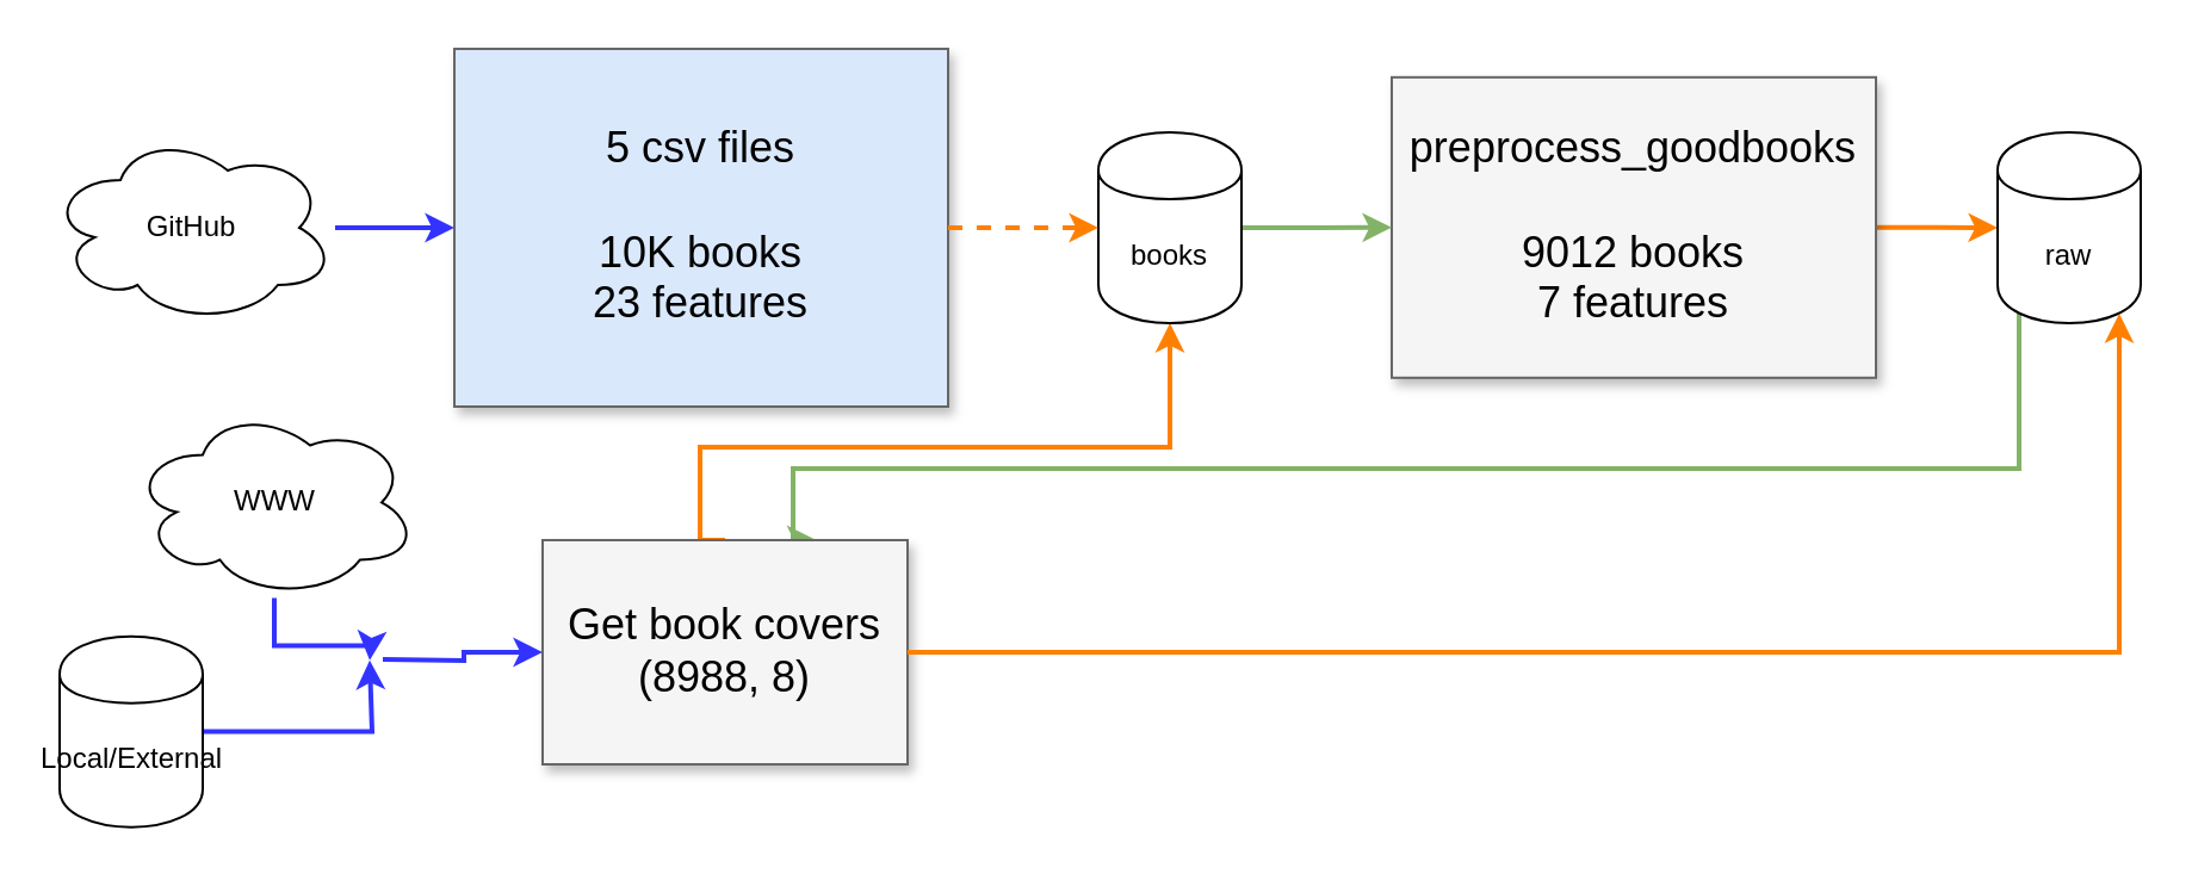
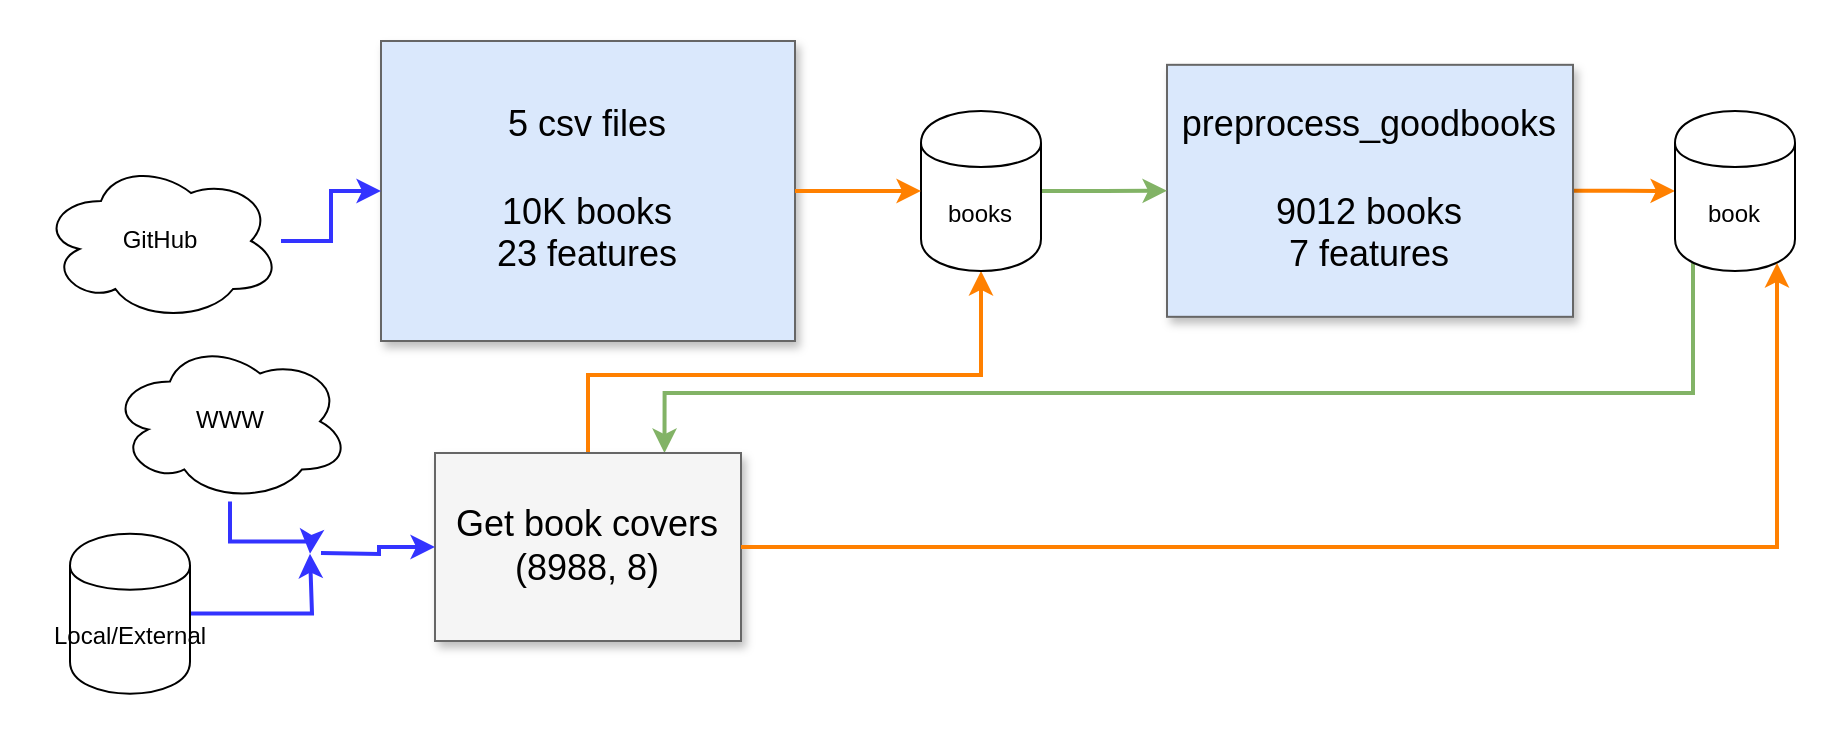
  <mxCell id="0" style=";html=1;" />
  <mxCell id="1" style=";html=1;" parent="0" />
  <mxCell id="2" value="" style="edgeStyle=orthogonalEdgeStyle;rounded=0;orthogonalLoop=1;jettySize=auto;html=1;strokeColor=#FF8000;strokeWidth=2;" edge="1" parent="1" source="3" target="9"><mxGeometry relative="1" as="geometry" /></mxCell>
- <mxCell id="3" value="preprocess_goodbooks&lt;br&gt;&lt;br&gt;9012 books&lt;br&gt;7 features&lt;br&gt;" style="whiteSpace=wrap;html=1;shadow=1;fontSize=18;fillColor=#f5f5f5;strokeColor=#666666;" parent="1" vertex="1"><mxGeometry x="583" y="31.909" width="203" height="126" as="geometry" /></mxCell>
+ <mxCell id="3" value="preprocess_goodbooks&lt;br&gt;&lt;br&gt;9012 books&lt;br&gt;7 features&lt;br&gt;" style="whiteSpace=wrap;html=1;shadow=1;fontSize=18;fillColor=#dae8fc;strokeColor=#666666;" parent="1" vertex="1"><mxGeometry x="583" y="31.909" width="203" height="126" as="geometry" /></mxCell>
  <mxCell id="4" value="5 csv files&lt;br&gt;&lt;br&gt;&lt;span&gt;10K books&lt;br&gt;23 features&lt;/span&gt;&lt;br&gt;" style="whiteSpace=wrap;html=1;shadow=1;fontSize=18;fillColor=#dae8fc;strokeColor=#666666;" parent="1" vertex="1"><mxGeometry x="190" y="20" width="207" height="150" as="geometry" /></mxCell>
  <mxCell id="5" value="" style="endArrow=classic;html=1;exitX=1;exitY=0.5;exitDx=0;exitDy=0;fillColor=#f8cecc;strokeColor=#FF8000;strokeWidth=2;" edge="1" parent="1" source="17"><mxGeometry width="50" height="50" relative="1" as="geometry"><mxPoint x="220" y="286" as="sourcePoint" /><mxPoint x="513" y="95" as="targetPoint" /><Array as="points"><mxPoint x="460" y="95" /><mxPoint x="490" y="95" /></Array></mxGeometry></mxCell>
  <mxCell id="6" value="" style="edgeStyle=orthogonalEdgeStyle;rounded=0;orthogonalLoop=1;jettySize=auto;html=1;strokeColor=#3333FF;strokeWidth=2;" edge="1" parent="1" source="7" target="4"><mxGeometry relative="1" as="geometry" /></mxCell>
- <mxCell id="7" value="GitHub&lt;br&gt;" style="ellipse;shape=cloud;whiteSpace=wrap;html=1;" vertex="1" parent="1"><mxGeometry x="20" y="55" width="120" height="80" as="geometry" /></mxCell>
+ <mxCell id="7" value="GitHub&lt;br&gt;" style="ellipse;shape=cloud;whiteSpace=wrap;html=1;" vertex="1" parent="1"><mxGeometry x="20" y="80" width="120" height="80" as="geometry" /></mxCell>
  <mxCell id="8" value="" style="edgeStyle=orthogonalEdgeStyle;rounded=0;orthogonalLoop=1;jettySize=auto;html=1;strokeColor=#82b366;strokeWidth=2;entryX=0.75;entryY=0;entryDx=0;entryDy=0;fillColor=#d5e8d4;exitX=0.15;exitY=0.95;exitDx=0;exitDy=0;exitPerimeter=0;" edge="1" parent="1" source="9" target="15"><mxGeometry relative="1" as="geometry"><mxPoint x="330" y="336" as="targetPoint" /><Array as="points"><mxPoint x="846" y="196" /><mxPoint x="332" y="196" /></Array></mxGeometry></mxCell>
- <mxCell id="9" value="raw&lt;br&gt;" style="shape=cylinder;whiteSpace=wrap;html=1;boundedLbl=1;backgroundOutline=1;" vertex="1" parent="1"><mxGeometry x="837" y="55" width="60" height="80" as="geometry" /></mxCell>
+ <mxCell id="9" value="book&lt;br&gt;" style="shape=cylinder;whiteSpace=wrap;html=1;boundedLbl=1;backgroundOutline=1;" vertex="1" parent="1"><mxGeometry x="837" y="55" width="60" height="80" as="geometry" /></mxCell>
  <mxCell id="10" value="" style="edgeStyle=orthogonalEdgeStyle;rounded=0;orthogonalLoop=1;jettySize=auto;html=1;strokeColor=#3333FF;strokeWidth=2;" edge="1" parent="1" source="11"><mxGeometry relative="1" as="geometry"><mxPoint x="154.5" y="276.318" as="targetPoint" /></mxGeometry></mxCell>
  <mxCell id="11" value="WWW" style="ellipse;shape=cloud;whiteSpace=wrap;html=1;" vertex="1" parent="1"><mxGeometry x="54.5" y="170.227" width="120" height="80" as="geometry" /></mxCell>
  <mxCell id="12" value="" style="edgeStyle=orthogonalEdgeStyle;rounded=0;orthogonalLoop=1;jettySize=auto;html=1;strokeColor=#3333FF;strokeWidth=2;" edge="1" parent="1" source="13"><mxGeometry relative="1" as="geometry"><mxPoint x="154.5" y="276.318" as="targetPoint" /><Array as="points"><mxPoint x="155.5" y="306" /></Array></mxGeometry></mxCell>
- <mxCell id="13" value="Local/External" style="shape=cylinder;whiteSpace=wrap;html=1;boundedLbl=1;backgroundOutline=1;" vertex="1" parent="1"><mxGeometry x="24.5" y="266.318" width="60" height="80" as="geometry" /></mxCell>
+ <mxCell id="13" value="Local/External" style="shape=cylinder;whiteSpace=wrap;html=1;boundedLbl=1;backgroundOutline=1;" vertex="1" parent="1"><mxGeometry x="34.5" y="266.318" width="60" height="80" as="geometry" /></mxCell>
  <mxCell id="14" value="" style="edgeStyle=orthogonalEdgeStyle;rounded=0;orthogonalLoop=1;jettySize=auto;html=1;strokeColor=#FF8000;strokeWidth=2;entryX=0.5;entryY=1;entryDx=0;entryDy=0;exitX=0.5;exitY=0;exitDx=0;exitDy=0;" edge="1" parent="1" source="15" target="17"><mxGeometry relative="1" as="geometry"><mxPoint x="490" y="146" as="targetPoint" /><Array as="points"><mxPoint x="293" y="187" /><mxPoint x="490" y="187" /></Array></mxGeometry></mxCell>
- <mxCell id="15" value="Get book covers (&lt;span&gt;8988, 8)&lt;/span&gt;" style="whiteSpace=wrap;html=1;shadow=1;fontSize=18;fillColor=#f5f5f5;strokeColor=#666666;" vertex="1" parent="1"><mxGeometry x="227" y="226" width="153" height="94" as="geometry" /></mxCell>
+ <mxCell id="15" value="Get book covers (&lt;span&gt;8988, 8)&lt;/span&gt;" style="whiteSpace=wrap;html=1;shadow=1;fontSize=18;fillColor=#f5f5f5;strokeColor=#666666;" vertex="1" parent="1"><mxGeometry x="217" y="226" width="153" height="94" as="geometry" /></mxCell>
  <mxCell id="16" value="" style="edgeStyle=orthogonalEdgeStyle;rounded=0;orthogonalLoop=1;jettySize=auto;html=1;strokeColor=#82b366;strokeWidth=2;fillColor=#d5e8d4;" edge="1" parent="1" source="17" target="3"><mxGeometry relative="1" as="geometry" /></mxCell>
  <mxCell id="17" value="books&lt;br&gt;" style="shape=cylinder;whiteSpace=wrap;html=1;boundedLbl=1;backgroundOutline=1;" vertex="1" parent="1"><mxGeometry x="460" y="55" width="60" height="80" as="geometry" /></mxCell>
- <mxCell id="18" value="" style="endArrow=classic;html=1;exitX=1;exitY=0.5;exitDx=0;exitDy=0;fillColor=#f8cecc;strokeColor=#FF8000;strokeWidth=2;dashed=1;" edge="1" parent="1" source="4" target="17"><mxGeometry width="50" height="50" relative="1" as="geometry"><mxPoint x="397" y="94.667" as="sourcePoint" /><mxPoint x="513" y="95" as="targetPoint" /><Array as="points" /></mxGeometry></mxCell>
+ <mxCell id="18" value="" style="endArrow=classic;html=1;exitX=1;exitY=0.5;exitDx=0;exitDy=0;fillColor=#f8cecc;strokeColor=#FF8000;strokeWidth=2;" edge="1" parent="1" source="4" target="17"><mxGeometry width="50" height="50" relative="1" as="geometry"><mxPoint x="397" y="94.667" as="sourcePoint" /><mxPoint x="513" y="95" as="targetPoint" /><Array as="points" /></mxGeometry></mxCell>
  <mxCell id="19" value="" style="edgeStyle=orthogonalEdgeStyle;rounded=0;orthogonalLoop=1;jettySize=auto;html=1;strokeColor=#FF8000;strokeWidth=2;entryX=0.85;entryY=0.95;entryDx=0;entryDy=0;exitX=1;exitY=0.5;exitDx=0;exitDy=0;entryPerimeter=0;" edge="1" parent="1" source="15" target="9"><mxGeometry relative="1" as="geometry"><mxPoint x="363" y="352.667" as="sourcePoint" /><mxPoint x="500.333" y="144.667" as="targetPoint" /></mxGeometry></mxCell>
  <mxCell id="20" value="" style="edgeStyle=orthogonalEdgeStyle;rounded=0;orthogonalLoop=1;jettySize=auto;html=1;strokeColor=#3333FF;strokeWidth=2;entryX=0;entryY=0.5;entryDx=0;entryDy=0;" edge="1" parent="1" target="15"><mxGeometry relative="1" as="geometry"><mxPoint x="160" y="276" as="sourcePoint" /><mxPoint x="164.5" y="286.318" as="targetPoint" /></mxGeometry></mxCell>
